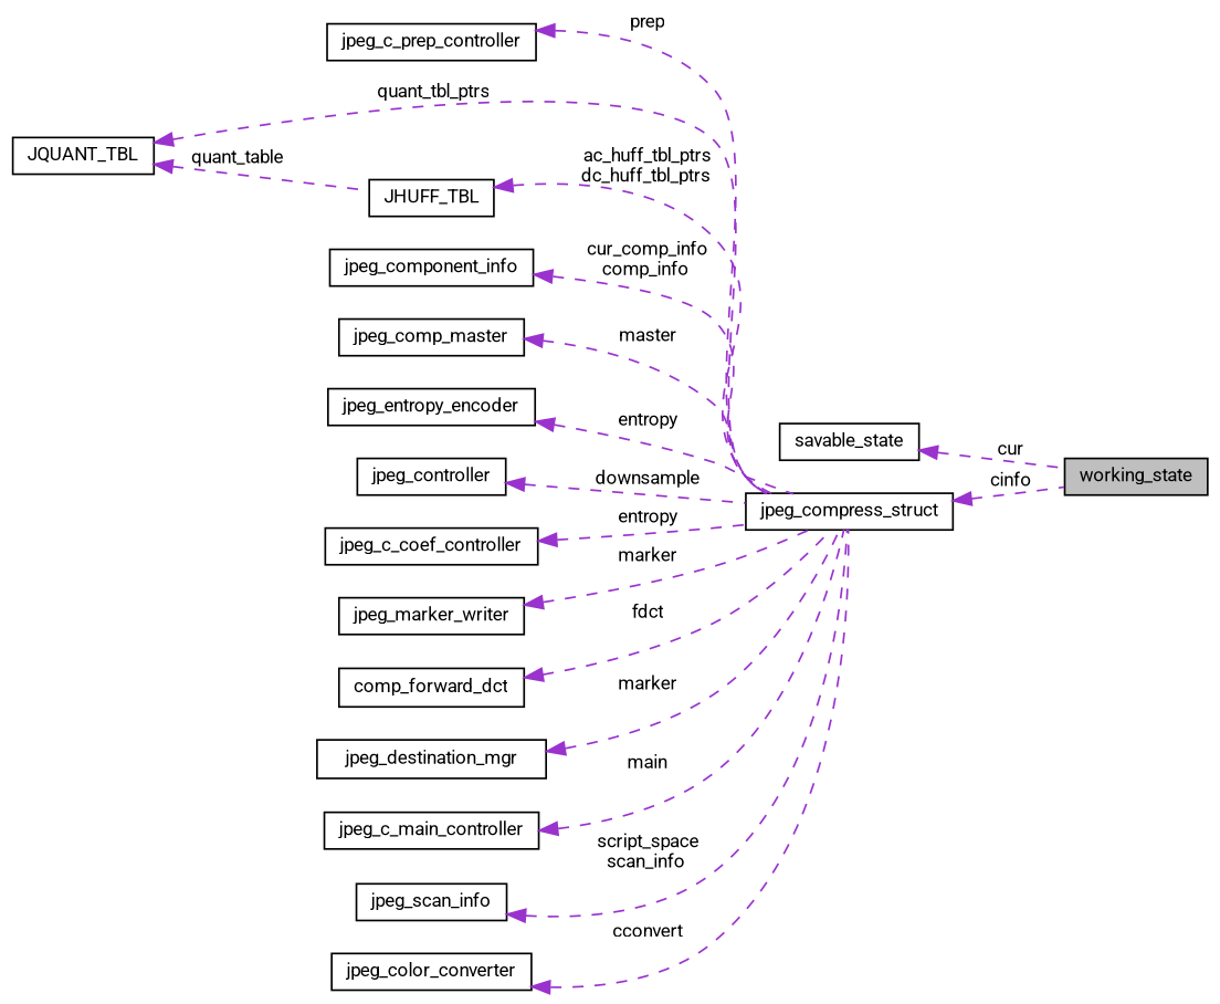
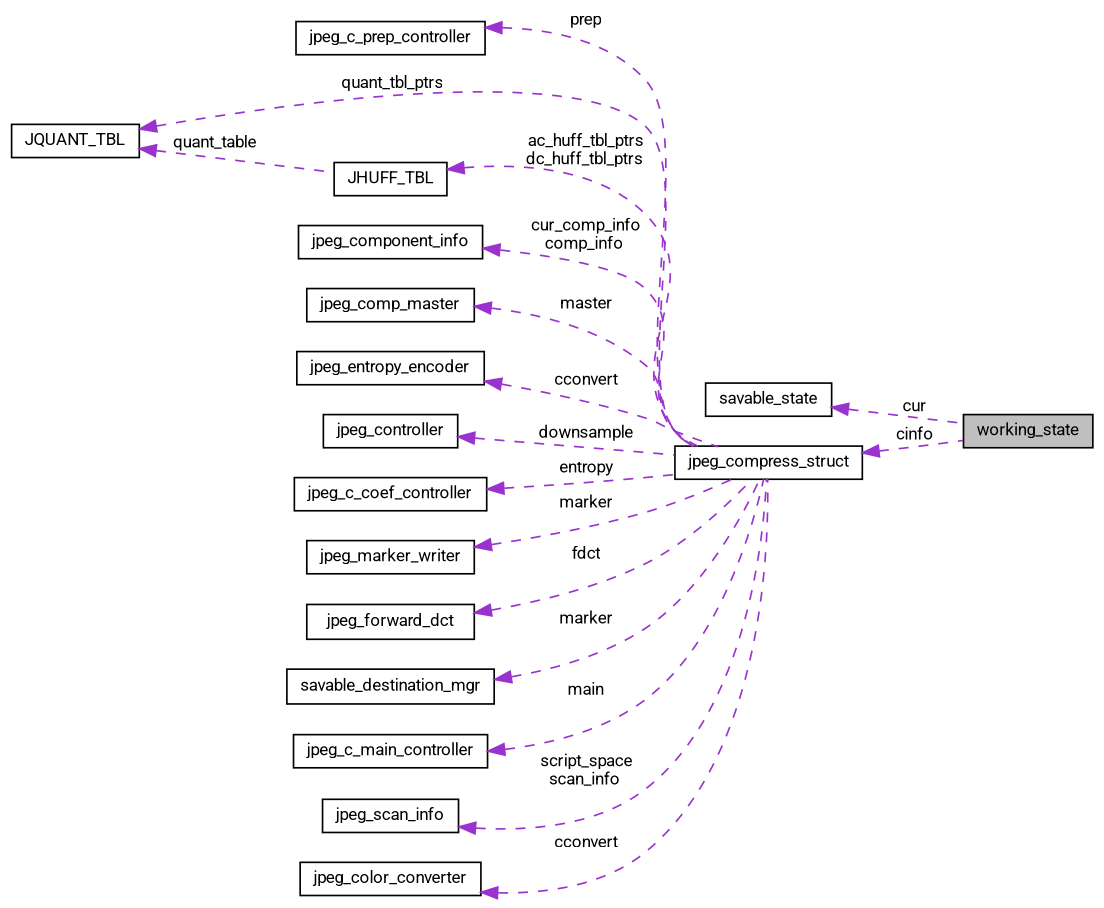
  digraph {
    fontname=Roboto
    rankdir=LR
    node [color=black fillcolor=white fontname=Roboto fontsize=10 shape=record style=filled]
    edge [color=darkorchid3 dir=back fontname=Roboto fontsize=10 labelfontname=Helvetica labelfontsize=10 style=dashed]
    n1 [fillcolor=grey75 fontcolor=black height=0.2 label=working_state width=0.4]
    n2 [height=0.2 label=savable_state width=0.4]
    n3 [height=0.2 label=jpeg_compress_struct width=0.4]
    n4 [height=0.2 label=jpeg_c_prep_controller width=0.4]
    n5 [height=0.2 label=JQUANT_TBL width=0.4]
    n6 [height=0.2 label=JHUFF_TBL width=0.4]
    n7 [height=0.2 label=jpeg_component_info width=0.4]
    n8 [height=0.2 label=jpeg_comp_master width=0.4]
    n9 [height=0.2 label=jpeg_entropy_encoder width=0.4]
    n10 [height=0.2 label=jpeg_controller width=0.4]
    n11 [height=0.2 label=jpeg_c_coef_controller width=0.4]
    n12 [height=0.2 label=jpeg_marker_writer width=0.4]
-   n13 [height=0.2 label=comp_forward_dct width=0.4]
-   n14 [height=0.2 label=jpeg_destination_mgr width=0.4]
+   n13 [height=0.2 label=jpeg_forward_dct width=0.4]
+   n14 [height=0.2 label=savable_destination_mgr width=0.4]
    n15 [height=0.2 label=jpeg_c_main_controller width=0.4]
    n16 [height=0.2 label=jpeg_scan_info width=0.4]
    n17 [height=0.2 label=jpeg_color_converter width=0.4]
    n2 -> n1 [label=" cur"]
    n3 -> n1 [label=" cinfo"]
    n4 -> n3 [label=" prep"]
    n5 -> n3 [label=" quant_tbl_ptrs"]
    n5 -> n6 [label=" quant_table"]
    n6 -> n3 [label=" ac_huff_tbl_ptrs\ndc_huff_tbl_ptrs"]
    n7 -> n3 [label=" cur_comp_info\ncomp_info"]
    n8 -> n3 [label=" master"]
-   n9 -> n3 [label=" entropy"]
+   n9 -> n3 [label=" cconvert"]
    n10 -> n3 [label=" downsample"]
    n11 -> n3 [label=" entropy"]
    n12 -> n3 [label=" marker"]
    n13 -> n3 [label=" fdct"]
    n14 -> n3 [label=" marker"]
    n15 -> n3 [label=" main"]
    n16 -> n3 [label=" script_space\nscan_info"]
    n17 -> n3 [label=" cconvert"]
  }
